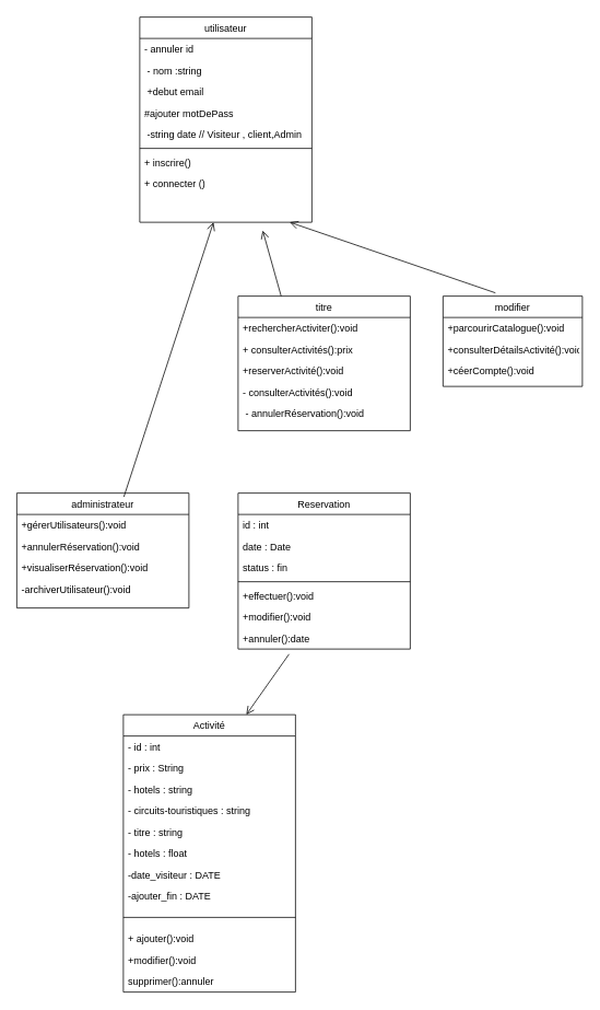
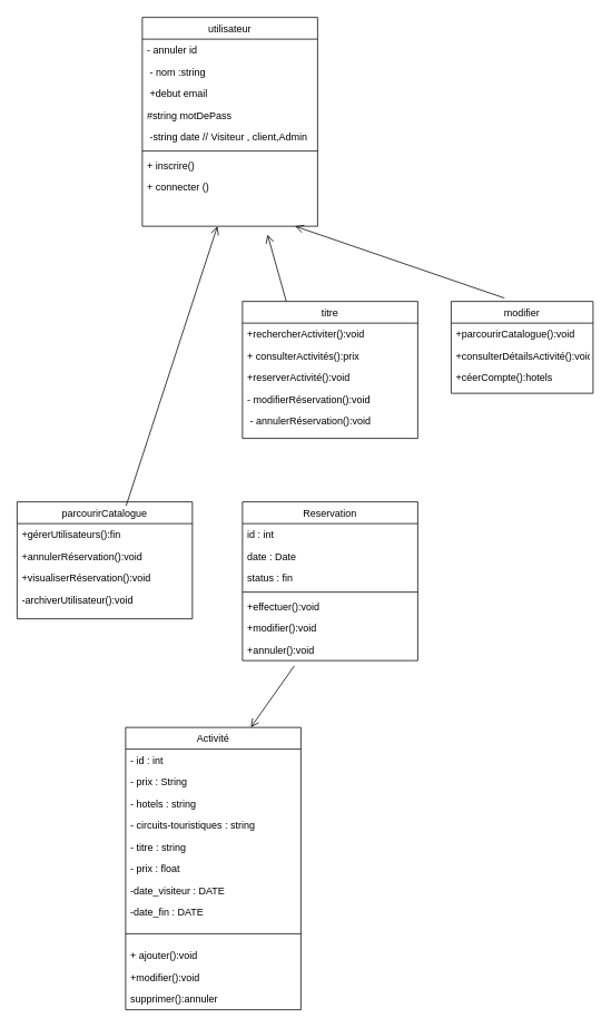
  <mxCell id="0" />
  <mxCell id="1" parent="0" />
  <mxCell id="2" value="modifier" style="swimlane;fontStyle=0;align=center;verticalAlign=top;childLayout=stackLayout;horizontal=1;startSize=26;horizontalStack=0;resizeParent=1;resizeLast=0;collapsible=1;marginBottom=0;rounded=0;shadow=0;strokeWidth=1;" parent="1" vertex="1"><mxGeometry x="540" y="360" width="170" height="110" as="geometry"><mxRectangle x="340" y="380" width="170" height="26" as="alternateBounds" /></mxGeometry></mxCell>
  <mxCell id="3" value="+parcourirCatalogue():void" style="text;align=left;verticalAlign=top;spacingLeft=4;spacingRight=4;overflow=hidden;rotatable=0;points=[[0,0.5],[1,0.5]];portConstraint=eastwest;" parent="2" vertex="1"><mxGeometry y="26" width="170" height="26" as="geometry" /></mxCell>
  <mxCell id="4" value="+consulterDétailsActivité():void" style="text;align=left;verticalAlign=top;spacingLeft=4;spacingRight=4;overflow=hidden;rotatable=0;points=[[0,0.5],[1,0.5]];portConstraint=eastwest;" parent="2" vertex="1"><mxGeometry y="52" width="170" height="26" as="geometry" /></mxCell>
- <mxCell id="5" value="+céerCompte():void" style="text;align=left;verticalAlign=top;spacingLeft=4;spacingRight=4;overflow=hidden;rotatable=0;points=[[0,0.5],[1,0.5]];portConstraint=eastwest;" parent="2" vertex="1"><mxGeometry y="78" width="170" height="26" as="geometry" /></mxCell>
+ <mxCell id="5" value="+céerCompte():hotels" style="text;align=left;verticalAlign=top;spacingLeft=4;spacingRight=4;overflow=hidden;rotatable=0;points=[[0,0.5],[1,0.5]];portConstraint=eastwest;" parent="2" vertex="1"><mxGeometry y="78" width="170" height="26" as="geometry" /></mxCell>
  <mxCell id="6" value="utilisateur" style="swimlane;fontStyle=0;align=center;verticalAlign=top;childLayout=stackLayout;horizontal=1;startSize=26;horizontalStack=0;resizeParent=1;resizeLast=0;collapsible=1;marginBottom=0;rounded=0;shadow=0;strokeWidth=1;" parent="1" vertex="1"><mxGeometry x="170" y="20" width="210" height="250" as="geometry"><mxRectangle x="550" y="140" width="160" height="26" as="alternateBounds" /></mxGeometry></mxCell>
  <mxCell id="7" value="- annuler id " style="text;align=left;verticalAlign=top;spacingLeft=4;spacingRight=4;overflow=hidden;rotatable=0;points=[[0,0.5],[1,0.5]];portConstraint=eastwest;" parent="6" vertex="1"><mxGeometry y="26" width="210" height="26" as="geometry" /></mxCell>
  <mxCell id="8" value=" - nom :string &#10;" style="text;align=left;verticalAlign=top;spacingLeft=4;spacingRight=4;overflow=hidden;rotatable=0;points=[[0,0.5],[1,0.5]];portConstraint=eastwest;rounded=0;shadow=0;html=0;" parent="6" vertex="1"><mxGeometry y="52" width="210" height="26" as="geometry" /></mxCell>
  <mxCell id="9" value=" +debut email" style="text;align=left;verticalAlign=top;spacingLeft=4;spacingRight=4;overflow=hidden;rotatable=0;points=[[0,0.5],[1,0.5]];portConstraint=eastwest;rounded=0;shadow=0;html=0;" parent="6" vertex="1"><mxGeometry y="78" width="210" height="26" as="geometry" /></mxCell>
- <mxCell id="10" value="#ajouter motDePass" style="text;align=left;verticalAlign=top;spacingLeft=4;spacingRight=4;overflow=hidden;rotatable=0;points=[[0,0.5],[1,0.5]];portConstraint=eastwest;rounded=0;shadow=0;html=0;" parent="6" vertex="1"><mxGeometry y="104" width="210" height="26" as="geometry" /></mxCell>
+ <mxCell id="10" value="#string motDePass" style="text;align=left;verticalAlign=top;spacingLeft=4;spacingRight=4;overflow=hidden;rotatable=0;points=[[0,0.5],[1,0.5]];portConstraint=eastwest;rounded=0;shadow=0;html=0;" parent="6" vertex="1"><mxGeometry y="104" width="210" height="26" as="geometry" /></mxCell>
  <mxCell id="11" value=" -string date // Visiteur , client,Admin" style="text;align=left;verticalAlign=top;spacingLeft=4;spacingRight=4;overflow=hidden;rotatable=0;points=[[0,0.5],[1,0.5]];portConstraint=eastwest;rounded=0;shadow=0;html=0;" parent="6" vertex="1"><mxGeometry y="130" width="210" height="26" as="geometry" /></mxCell>
  <mxCell id="12" value="" style="line;html=1;strokeWidth=1;align=left;verticalAlign=middle;spacingTop=-1;spacingLeft=3;spacingRight=3;rotatable=0;labelPosition=right;points=[];portConstraint=eastwest;" parent="6" vertex="1"><mxGeometry y="156" width="210" height="8" as="geometry" /></mxCell>
  <mxCell id="13" value="+ inscrire()" style="text;align=left;verticalAlign=top;spacingLeft=4;spacingRight=4;overflow=hidden;rotatable=0;points=[[0,0.5],[1,0.5]];portConstraint=eastwest;" parent="6" vertex="1"><mxGeometry y="164" width="210" height="26" as="geometry" /></mxCell>
  <mxCell id="14" value="+ connecter ()&#10;" style="text;align=left;verticalAlign=top;spacingLeft=4;spacingRight=4;overflow=hidden;rotatable=0;points=[[0,0.5],[1,0.5]];portConstraint=eastwest;" parent="6" vertex="1"><mxGeometry y="190" width="210" height="26" as="geometry" /></mxCell>
  <mxCell id="15" value="titre" style="swimlane;fontStyle=0;align=center;verticalAlign=top;childLayout=stackLayout;horizontal=1;startSize=26;horizontalStack=0;resizeParent=1;resizeLast=0;collapsible=1;marginBottom=0;rounded=0;shadow=0;strokeWidth=1;" parent="1" vertex="1"><mxGeometry x="290" y="360" width="210" height="164" as="geometry"><mxRectangle x="550" y="140" width="160" height="26" as="alternateBounds" /></mxGeometry></mxCell>
  <mxCell id="16" value="+rechercherActiviter():void" style="text;align=left;verticalAlign=top;spacingLeft=4;spacingRight=4;overflow=hidden;rotatable=0;points=[[0,0.5],[1,0.5]];portConstraint=eastwest;" parent="15" vertex="1"><mxGeometry y="26" width="210" height="26" as="geometry" /></mxCell>
  <mxCell id="17" value="+ consulterActivités():prix" style="text;align=left;verticalAlign=top;spacingLeft=4;spacingRight=4;overflow=hidden;rotatable=0;points=[[0,0.5],[1,0.5]];portConstraint=eastwest;rounded=0;shadow=0;html=0;" parent="15" vertex="1"><mxGeometry y="52" width="210" height="26" as="geometry" /></mxCell>
  <mxCell id="18" value="+reserverActivité():void" style="text;align=left;verticalAlign=top;spacingLeft=4;spacingRight=4;overflow=hidden;rotatable=0;points=[[0,0.5],[1,0.5]];portConstraint=eastwest;rounded=0;shadow=0;html=0;" parent="15" vertex="1"><mxGeometry y="78" width="210" height="26" as="geometry" /></mxCell>
- <mxCell id="19" value="- consulterActivités():void" style="text;align=left;verticalAlign=top;spacingLeft=4;spacingRight=4;overflow=hidden;rotatable=0;points=[[0,0.5],[1,0.5]];portConstraint=eastwest;rounded=0;shadow=0;html=0;" parent="15" vertex="1"><mxGeometry y="104" width="210" height="26" as="geometry" /></mxCell>
+ <mxCell id="19" value="- modifierRéservation():void" style="text;align=left;verticalAlign=top;spacingLeft=4;spacingRight=4;overflow=hidden;rotatable=0;points=[[0,0.5],[1,0.5]];portConstraint=eastwest;rounded=0;shadow=0;html=0;" parent="15" vertex="1"><mxGeometry y="104" width="210" height="26" as="geometry" /></mxCell>
  <mxCell id="20" value=" - annulerRéservation():void" style="text;align=left;verticalAlign=top;spacingLeft=4;spacingRight=4;overflow=hidden;rotatable=0;points=[[0,0.5],[1,0.5]];portConstraint=eastwest;rounded=0;shadow=0;html=0;" parent="15" vertex="1"><mxGeometry y="130" width="210" height="26" as="geometry" /></mxCell>
- <mxCell id="21" value="administrateur" style="swimlane;fontStyle=0;align=center;verticalAlign=top;childLayout=stackLayout;horizontal=1;startSize=26;horizontalStack=0;resizeParent=1;resizeLast=0;collapsible=1;marginBottom=0;rounded=0;shadow=0;strokeWidth=1;" parent="1" vertex="1"><mxGeometry x="20" y="600" width="210" height="140" as="geometry"><mxRectangle x="550" y="140" width="160" height="26" as="alternateBounds" /></mxGeometry></mxCell>
- <mxCell id="22" value="+gérerUtilisateurs():void" style="text;align=left;verticalAlign=top;spacingLeft=4;spacingRight=4;overflow=hidden;rotatable=0;points=[[0,0.5],[1,0.5]];portConstraint=eastwest;" parent="21" vertex="1"><mxGeometry y="26" width="210" height="26" as="geometry" /></mxCell>
+ <mxCell id="21" value="parcourirCatalogue" style="swimlane;fontStyle=0;align=center;verticalAlign=top;childLayout=stackLayout;horizontal=1;startSize=26;horizontalStack=0;resizeParent=1;resizeLast=0;collapsible=1;marginBottom=0;rounded=0;shadow=0;strokeWidth=1;" parent="1" vertex="1"><mxGeometry x="20" y="600" width="210" height="140" as="geometry"><mxRectangle x="550" y="140" width="160" height="26" as="alternateBounds" /></mxGeometry></mxCell>
+ <mxCell id="22" value="+gérerUtilisateurs():fin" style="text;align=left;verticalAlign=top;spacingLeft=4;spacingRight=4;overflow=hidden;rotatable=0;points=[[0,0.5],[1,0.5]];portConstraint=eastwest;" parent="21" vertex="1"><mxGeometry y="26" width="210" height="26" as="geometry" /></mxCell>
  <mxCell id="23" value="+annulerRéservation():void" style="text;align=left;verticalAlign=top;spacingLeft=4;spacingRight=4;overflow=hidden;rotatable=0;points=[[0,0.5],[1,0.5]];portConstraint=eastwest;rounded=0;shadow=0;html=0;" parent="21" vertex="1"><mxGeometry y="52" width="210" height="26" as="geometry" /></mxCell>
  <mxCell id="24" value="+visualiserRéservation():void" style="text;align=left;verticalAlign=top;spacingLeft=4;spacingRight=4;overflow=hidden;rotatable=0;points=[[0,0.5],[1,0.5]];portConstraint=eastwest;rounded=0;shadow=0;html=0;" parent="21" vertex="1"><mxGeometry y="78" width="210" height="26" as="geometry" /></mxCell>
  <mxCell id="25" value="-archiverUtilisateur():void" style="text;align=left;verticalAlign=top;spacingLeft=4;spacingRight=4;overflow=hidden;rotatable=0;points=[[0,0.5],[1,0.5]];portConstraint=eastwest;rounded=0;shadow=0;html=0;" parent="21" vertex="1"><mxGeometry y="104" width="210" height="26" as="geometry" /></mxCell>
  <mxCell id="26" value="Reservation" style="swimlane;fontStyle=0;align=center;verticalAlign=top;childLayout=stackLayout;horizontal=1;startSize=26;horizontalStack=0;resizeParent=1;resizeLast=0;collapsible=1;marginBottom=0;rounded=0;shadow=0;strokeWidth=1;" parent="1" vertex="1"><mxGeometry x="290" y="600" width="210" height="190" as="geometry"><mxRectangle x="550" y="140" width="160" height="26" as="alternateBounds" /></mxGeometry></mxCell>
  <mxCell id="27" value="id : int" style="text;align=left;verticalAlign=top;spacingLeft=4;spacingRight=4;overflow=hidden;rotatable=0;points=[[0,0.5],[1,0.5]];portConstraint=eastwest;" parent="26" vertex="1"><mxGeometry y="26" width="210" height="26" as="geometry" /></mxCell>
  <mxCell id="28" value="date : Date" style="text;align=left;verticalAlign=top;spacingLeft=4;spacingRight=4;overflow=hidden;rotatable=0;points=[[0,0.5],[1,0.5]];portConstraint=eastwest;rounded=0;shadow=0;html=0;" parent="26" vertex="1"><mxGeometry y="52" width="210" height="26" as="geometry" /></mxCell>
  <mxCell id="29" value="status : fin" style="text;align=left;verticalAlign=top;spacingLeft=4;spacingRight=4;overflow=hidden;rotatable=0;points=[[0,0.5],[1,0.5]];portConstraint=eastwest;rounded=0;shadow=0;html=0;" parent="26" vertex="1"><mxGeometry y="78" width="210" height="26" as="geometry" /></mxCell>
  <mxCell id="30" value="" style="line;html=1;strokeWidth=1;align=left;verticalAlign=middle;spacingTop=-1;spacingLeft=3;spacingRight=3;rotatable=0;labelPosition=right;points=[];portConstraint=eastwest;" parent="26" vertex="1"><mxGeometry y="104" width="210" height="8" as="geometry" /></mxCell>
  <mxCell id="31" value="+effectuer():void " style="text;align=left;verticalAlign=top;spacingLeft=4;spacingRight=4;overflow=hidden;rotatable=0;points=[[0,0.5],[1,0.5]];portConstraint=eastwest;" parent="26" vertex="1"><mxGeometry y="112" width="210" height="26" as="geometry" /></mxCell>
  <mxCell id="32" value="+modifier():void&#10;" style="text;align=left;verticalAlign=top;spacingLeft=4;spacingRight=4;overflow=hidden;rotatable=0;points=[[0,0.5],[1,0.5]];portConstraint=eastwest;" parent="26" vertex="1"><mxGeometry y="138" width="210" height="26" as="geometry" /></mxCell>
- <mxCell id="33" value="+annuler():date" style="text;align=left;verticalAlign=top;spacingLeft=4;spacingRight=4;overflow=hidden;rotatable=0;points=[[0,0.5],[1,0.5]];portConstraint=eastwest;" parent="26" vertex="1"><mxGeometry y="164" width="210" height="26" as="geometry" /></mxCell>
+ <mxCell id="33" value="+annuler():void" style="text;align=left;verticalAlign=top;spacingLeft=4;spacingRight=4;overflow=hidden;rotatable=0;points=[[0,0.5],[1,0.5]];portConstraint=eastwest;" parent="26" vertex="1"><mxGeometry y="164" width="210" height="26" as="geometry" /></mxCell>
  <mxCell id="34" value="Activité" style="swimlane;fontStyle=0;align=center;verticalAlign=top;childLayout=stackLayout;horizontal=1;startSize=26;horizontalStack=0;resizeParent=1;resizeLast=0;collapsible=1;marginBottom=0;rounded=0;shadow=0;strokeWidth=1;" parent="1" vertex="1"><mxGeometry x="150" y="870" width="210" height="338" as="geometry"><mxRectangle x="550" y="140" width="160" height="26" as="alternateBounds" /></mxGeometry></mxCell>
  <mxCell id="35" value="- id : int" style="text;align=left;verticalAlign=top;spacingLeft=4;spacingRight=4;overflow=hidden;rotatable=0;points=[[0,0.5],[1,0.5]];portConstraint=eastwest;" parent="34" vertex="1"><mxGeometry y="26" width="210" height="26" as="geometry" /></mxCell>
  <mxCell id="36" value="- prix : String" style="text;align=left;verticalAlign=top;spacingLeft=4;spacingRight=4;overflow=hidden;rotatable=0;points=[[0,0.5],[1,0.5]];portConstraint=eastwest;rounded=0;shadow=0;html=0;" parent="34" vertex="1"><mxGeometry y="52" width="210" height="26" as="geometry" /></mxCell>
  <mxCell id="37" value="- hotels : string" style="text;align=left;verticalAlign=top;spacingLeft=4;spacingRight=4;overflow=hidden;rotatable=0;points=[[0,0.5],[1,0.5]];portConstraint=eastwest;rounded=0;shadow=0;html=0;" parent="34" vertex="1"><mxGeometry y="78" width="210" height="26" as="geometry" /></mxCell>
  <mxCell id="38" value="- circuits-touristiques : string" style="text;align=left;verticalAlign=top;spacingLeft=4;spacingRight=4;overflow=hidden;rotatable=0;points=[[0,0.5],[1,0.5]];portConstraint=eastwest;rounded=0;shadow=0;html=0;" parent="34" vertex="1"><mxGeometry y="104" width="210" height="26" as="geometry" /></mxCell>
  <mxCell id="39" value="- titre : string" style="text;align=left;verticalAlign=top;spacingLeft=4;spacingRight=4;overflow=hidden;rotatable=0;points=[[0,0.5],[1,0.5]];portConstraint=eastwest;rounded=0;shadow=0;html=0;" parent="34" vertex="1"><mxGeometry y="130" width="210" height="26" as="geometry" /></mxCell>
- <mxCell id="40" value="- hotels : float" style="text;align=left;verticalAlign=top;spacingLeft=4;spacingRight=4;overflow=hidden;rotatable=0;points=[[0,0.5],[1,0.5]];portConstraint=eastwest;rounded=0;shadow=0;html=0;" parent="34" vertex="1"><mxGeometry y="156" width="210" height="26" as="geometry" /></mxCell>
+ <mxCell id="40" value="- prix : float" style="text;align=left;verticalAlign=top;spacingLeft=4;spacingRight=4;overflow=hidden;rotatable=0;points=[[0,0.5],[1,0.5]];portConstraint=eastwest;rounded=0;shadow=0;html=0;" parent="34" vertex="1"><mxGeometry y="156" width="210" height="26" as="geometry" /></mxCell>
  <mxCell id="41" value="-date_visiteur : DATE" style="text;align=left;verticalAlign=top;spacingLeft=4;spacingRight=4;overflow=hidden;rotatable=0;points=[[0,0.5],[1,0.5]];portConstraint=eastwest;rounded=0;shadow=0;html=0;" parent="34" vertex="1"><mxGeometry y="182" width="210" height="26" as="geometry" /></mxCell>
- <mxCell id="42" value="-ajouter_fin : DATE " style="text;align=left;verticalAlign=top;spacingLeft=4;spacingRight=4;overflow=hidden;rotatable=0;points=[[0,0.5],[1,0.5]];portConstraint=eastwest;rounded=0;shadow=0;html=0;" parent="34" vertex="1"><mxGeometry y="208" width="210" height="26" as="geometry" /></mxCell>
+ <mxCell id="42" value="-date_fin : DATE " style="text;align=left;verticalAlign=top;spacingLeft=4;spacingRight=4;overflow=hidden;rotatable=0;points=[[0,0.5],[1,0.5]];portConstraint=eastwest;rounded=0;shadow=0;html=0;" parent="34" vertex="1"><mxGeometry y="208" width="210" height="26" as="geometry" /></mxCell>
  <mxCell id="43" value="" style="line;html=1;strokeWidth=1;align=left;verticalAlign=middle;spacingTop=-1;spacingLeft=3;spacingRight=3;rotatable=0;labelPosition=right;points=[];portConstraint=eastwest;" parent="34" vertex="1"><mxGeometry y="234" width="210" height="26" as="geometry" /></mxCell>
  <mxCell id="44" value="+ ajouter():void " style="text;align=left;verticalAlign=top;spacingLeft=4;spacingRight=4;overflow=hidden;rotatable=0;points=[[0,0.5],[1,0.5]];portConstraint=eastwest;" parent="34" vertex="1"><mxGeometry y="260" width="210" height="26" as="geometry" /></mxCell>
  <mxCell id="45" value="+modifier():void " style="text;align=left;verticalAlign=top;spacingLeft=4;spacingRight=4;overflow=hidden;rotatable=0;points=[[0,0.5],[1,0.5]];portConstraint=eastwest;" parent="34" vertex="1"><mxGeometry y="286" width="210" height="26" as="geometry" /></mxCell>
  <mxCell id="46" value="supprimer():annuler " style="text;align=left;verticalAlign=top;spacingLeft=4;spacingRight=4;overflow=hidden;rotatable=0;points=[[0,0.5],[1,0.5]];portConstraint=eastwest;" parent="34" vertex="1"><mxGeometry y="312" width="210" height="26" as="geometry" /></mxCell>
  <mxCell id="47" value="" style="endArrow=open;startArrow=none;endFill=0;startFill=0;endSize=8;html=1;verticalAlign=bottom;labelBackgroundColor=none;strokeWidth=1;rounded=0;exitX=0.296;exitY=1.239;exitDx=0;exitDy=0;exitPerimeter=0;" parent="1" source="33" edge="1"><mxGeometry width="160" relative="1" as="geometry"><mxPoint x="110" y="700" as="sourcePoint" /><mxPoint x="300" y="870" as="targetPoint" /></mxGeometry></mxCell>
  <mxCell id="48" value="" style="endArrow=open;startArrow=none;endFill=0;startFill=0;endSize=8;html=1;verticalAlign=bottom;labelBackgroundColor=none;strokeWidth=1;rounded=0;exitX=0.622;exitY=0.033;exitDx=0;exitDy=0;exitPerimeter=0;" parent="1" source="21" edge="1"><mxGeometry width="160" relative="1" as="geometry"><mxPoint x="220" y="420" as="sourcePoint" /><mxPoint x="260" y="270" as="targetPoint" /><Array as="points" /></mxGeometry></mxCell>
  <mxCell id="49" value="" style="endArrow=open;startArrow=none;endFill=0;startFill=0;endSize=8;html=1;verticalAlign=bottom;labelBackgroundColor=none;strokeWidth=1;rounded=0;exitX=0.25;exitY=0;exitDx=0;exitDy=0;" parent="1" source="15" edge="1"><mxGeometry width="160" relative="1" as="geometry"><mxPoint x="145" y="760" as="sourcePoint" /><mxPoint x="320" y="280" as="targetPoint" /></mxGeometry></mxCell>
  <mxCell id="50" value="" style="endArrow=open;startArrow=none;endFill=0;startFill=0;endSize=8;html=1;verticalAlign=bottom;labelBackgroundColor=none;strokeWidth=1;rounded=0;exitX=0.376;exitY=-0.036;exitDx=0;exitDy=0;exitPerimeter=0;" parent="1" source="2" edge="1"><mxGeometry width="160" relative="1" as="geometry"><mxPoint x="353" y="370" as="sourcePoint" /><mxPoint x="353" y="270" as="targetPoint" /></mxGeometry></mxCell>
